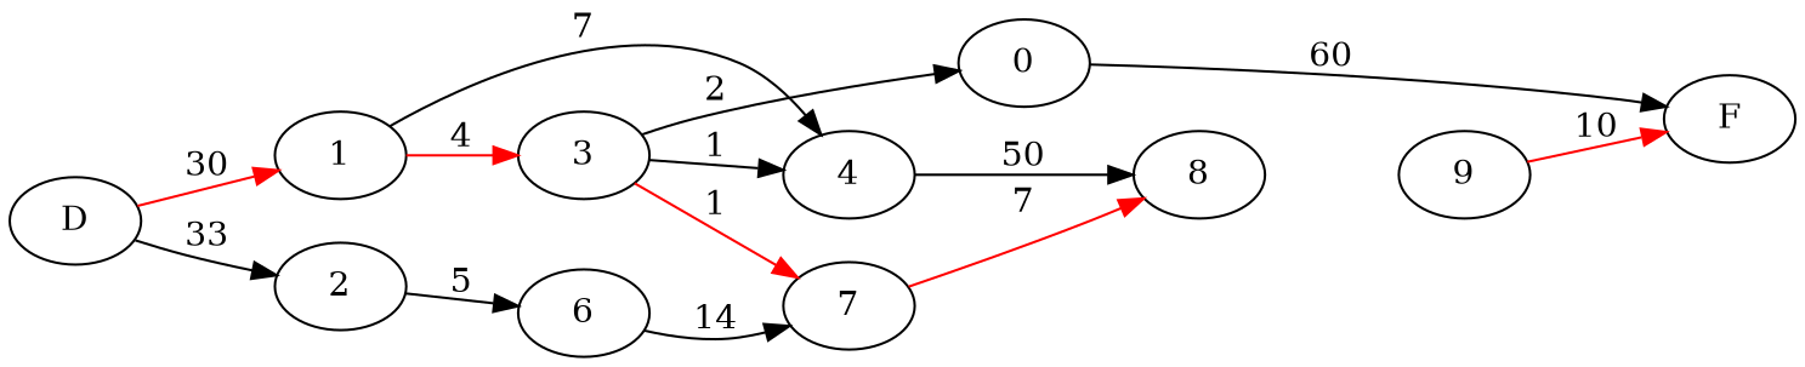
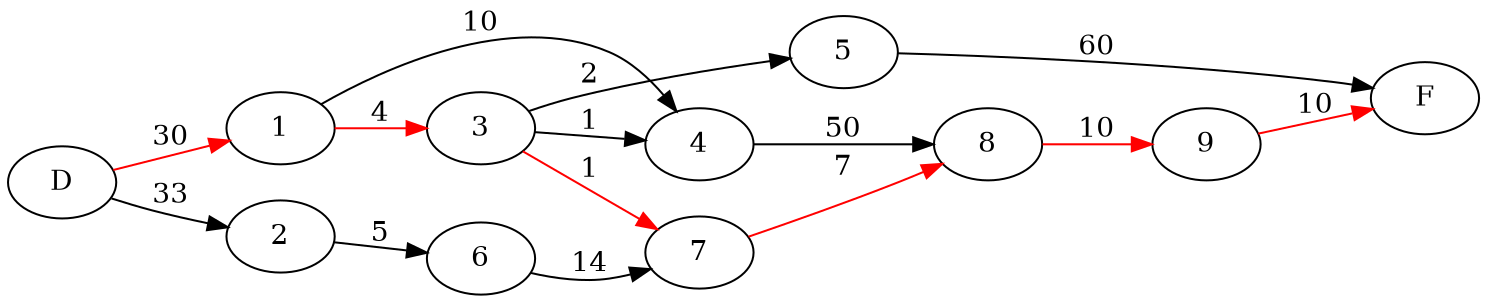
  digraph {
    rankdir=LR
    D
    2
    1
    6
    4
    3
    7
    8
-   5 [label=0]
+   5
    9
    F
    D -> 2 [label=33]
    D -> 1 [color=red label=30]
    2 -> 6 [label=5]
-   1 -> 4 [label=7]
+   1 -> 4 [label=10]
    1 -> 3 [color=red label=4]
    6 -> 7 [label=14]
    4 -> 8 [label=50]
    3 -> 4 [label=1]
    3 -> 7 [color=red label=1]
    3 -> 5 [label=2]
    7 -> 8 [color=red label=7]
+   8 -> 9 [color=red label=10]
    5 -> F [label=60]
    9 -> F [color=red label=10]
  }
